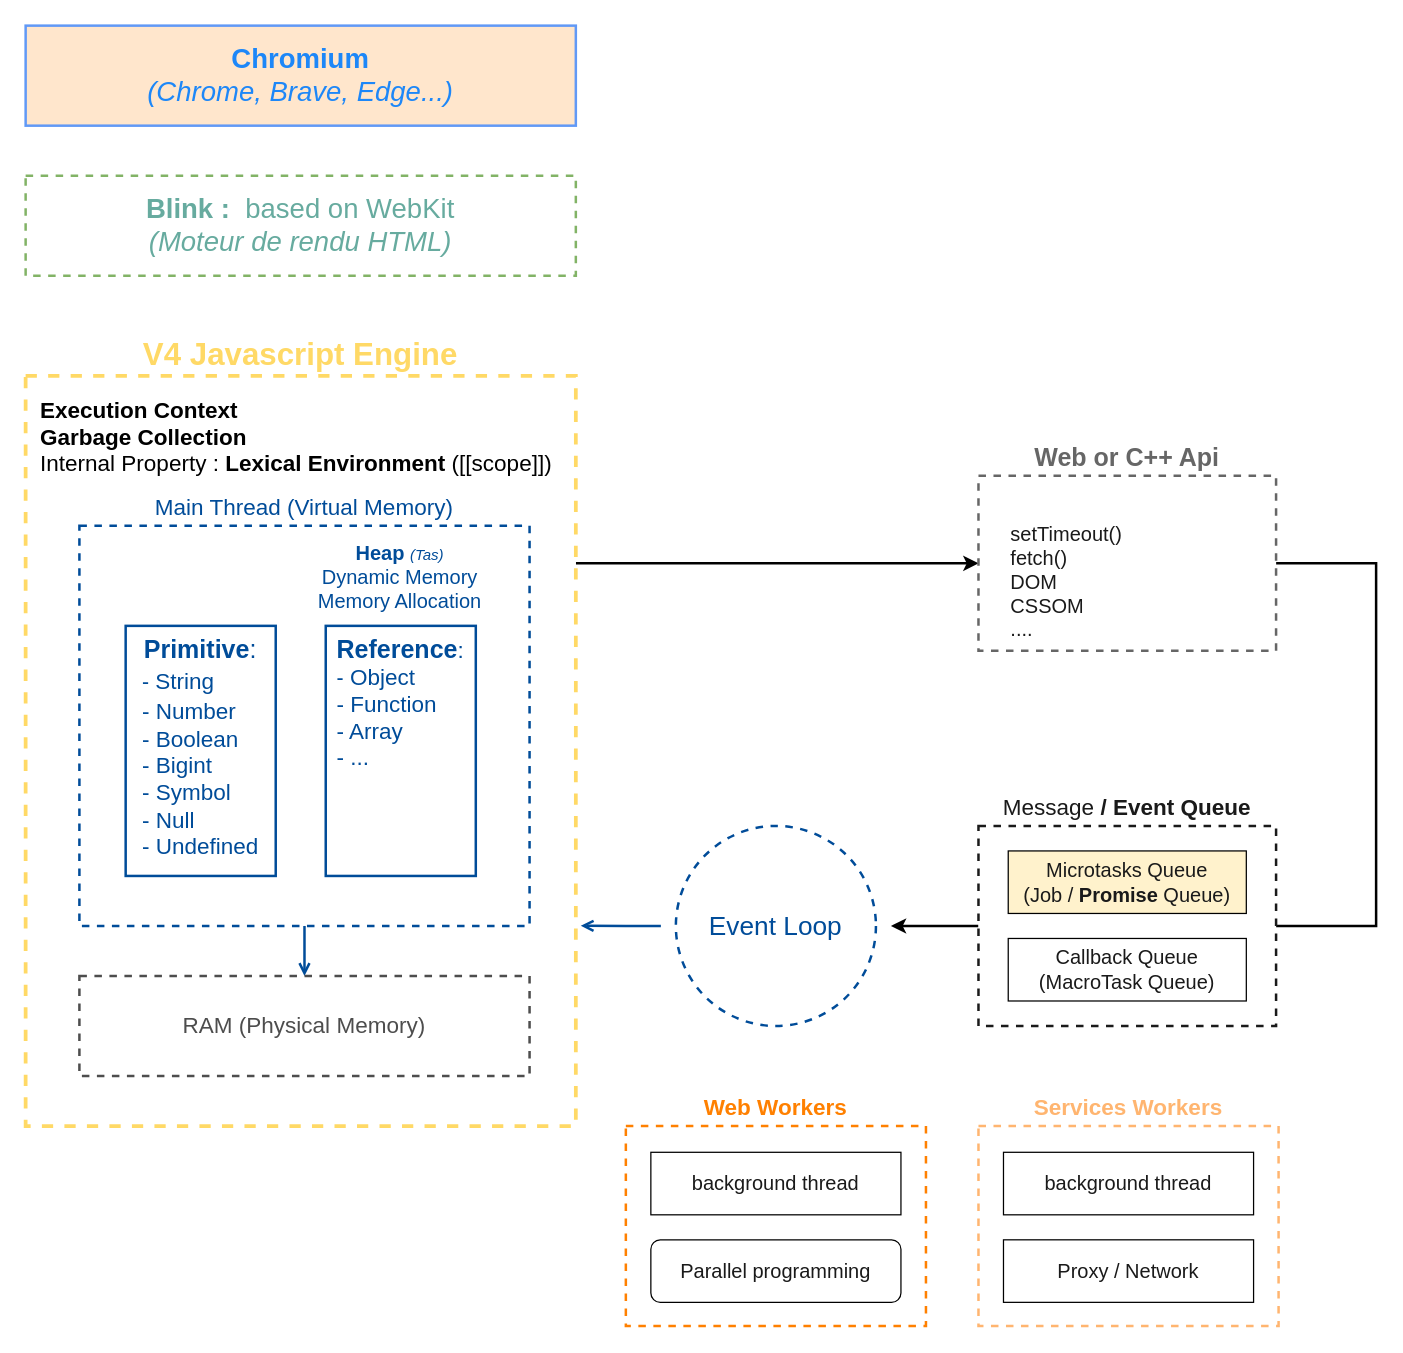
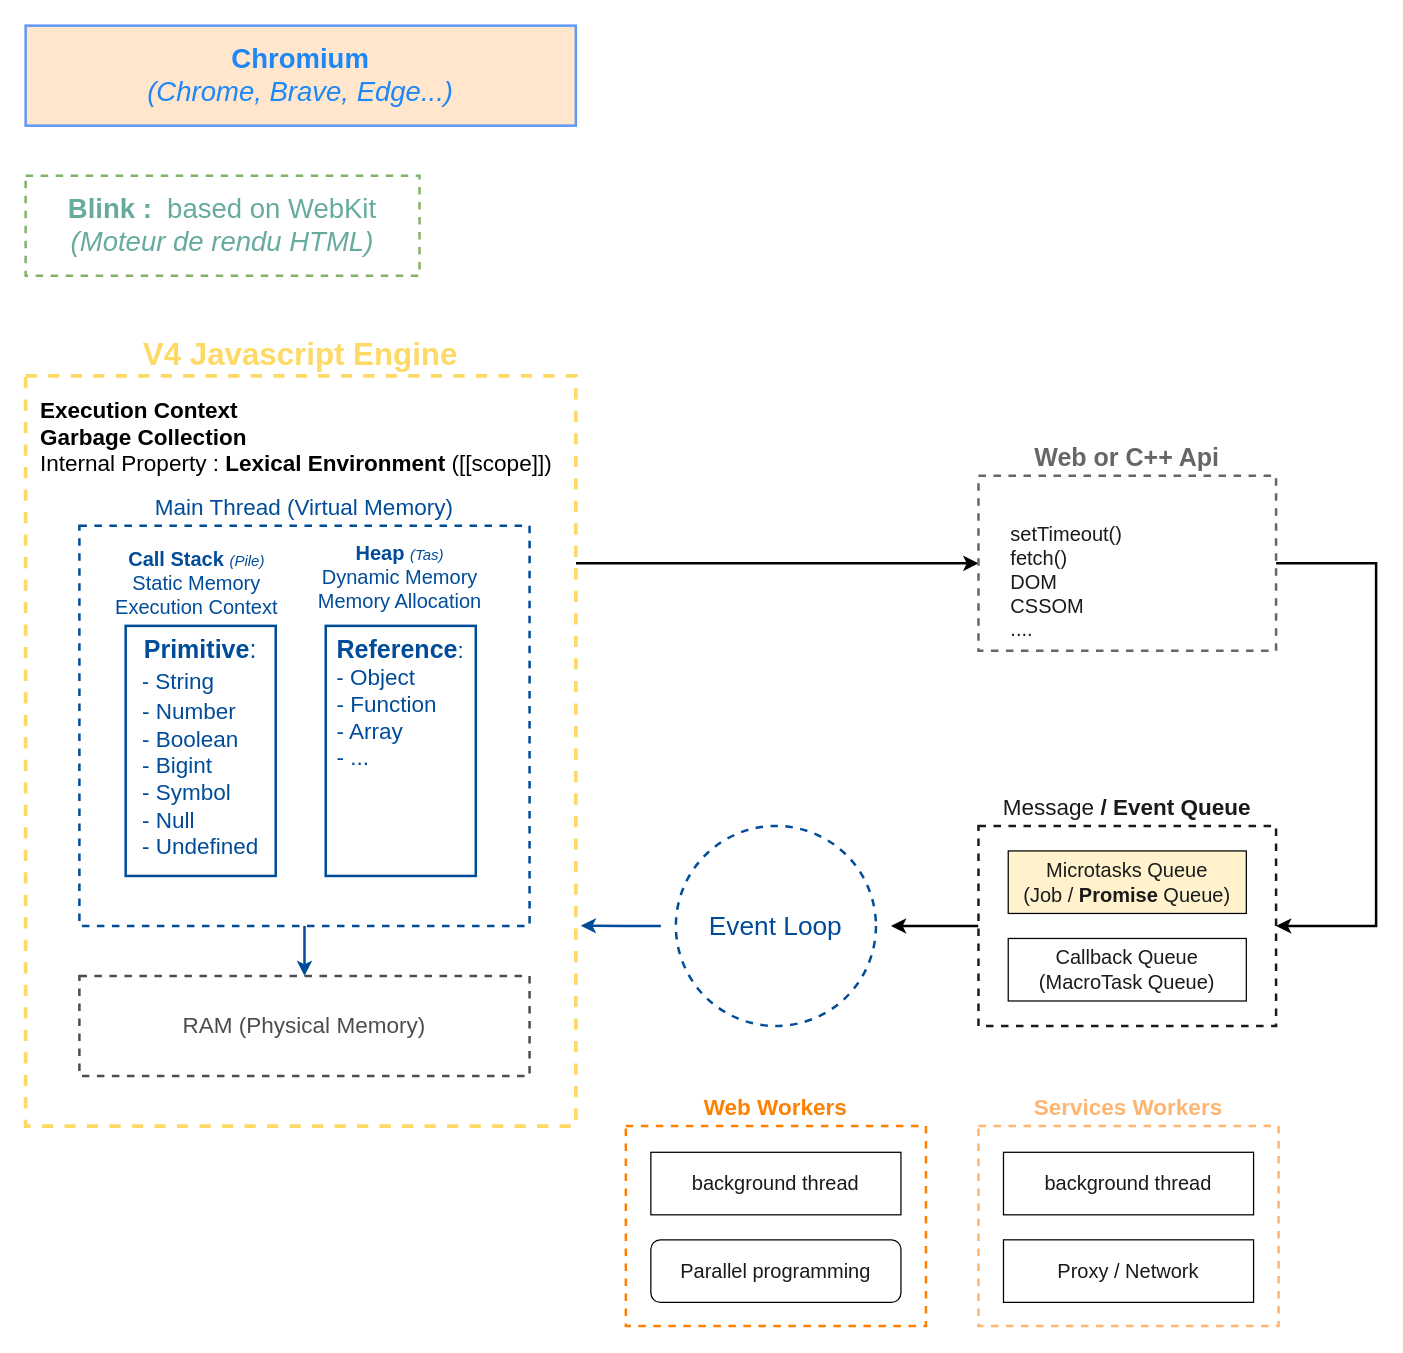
  <mxCell id="0" />
  <mxCell id="1" parent="0" />
  <mxCell id="2" style="edgeStyle=orthogonalEdgeStyle;rounded=0;orthogonalLoop=1;jettySize=auto;html=1;entryX=0;entryY=0.5;entryDx=0;entryDy=0;fontSize=21;exitX=1;exitY=0.25;exitDx=0;exitDy=0;strokeWidth=2;" edge="1" parent="1" source="3" target="18"><mxGeometry relative="1" as="geometry" /></mxCell>
  <mxCell id="3" value="&lt;font size=&quot;1&quot; color=&quot;#ffd966&quot;&gt;&lt;b style=&quot;font-size: 25px;&quot;&gt;V4 Javascript Engine&lt;/b&gt;&lt;/font&gt;" style="rounded=0;whiteSpace=wrap;html=1;fontSize=21;strokeColor=#FFD966;fillStyle=auto;strokeWidth=3;dashed=1;verticalAlign=bottom;labelPosition=center;verticalLabelPosition=top;align=center;fillColor=default;" vertex="1" parent="1"><mxGeometry x="20" y="300" width="440" height="600" as="geometry" /></mxCell>
- <mxCell id="4" value="" style="edgeStyle=orthogonalEdgeStyle;rounded=0;orthogonalLoop=1;jettySize=auto;html=1;entryX=1;entryY=0.5;entryDx=0;entryDy=0;exitX=1;exitY=0.5;exitDx=0;exitDy=0;strokeWidth=2;endArrow=none;" edge="1" parent="1" source="18" target="21"><mxGeometry relative="1" as="geometry"><mxPoint x="1040" y="460" as="sourcePoint" /><Array as="points"><mxPoint x="1100" y="450" /><mxPoint x="1100" y="740" /></Array></mxGeometry></mxCell>
+ <mxCell id="4" value="" style="edgeStyle=orthogonalEdgeStyle;rounded=0;orthogonalLoop=1;jettySize=auto;html=1;entryX=1;entryY=0.5;entryDx=0;entryDy=0;exitX=1;exitY=0.5;exitDx=0;exitDy=0;strokeWidth=2;" edge="1" parent="1" source="18" target="21"><mxGeometry relative="1" as="geometry"><mxPoint x="1040" y="460" as="sourcePoint" /><Array as="points"><mxPoint x="1100" y="450" /><mxPoint x="1100" y="740" /></Array></mxGeometry></mxCell>
  <mxCell id="5" value="&lt;span style=&quot;font-family: &amp;quot;Google Sans&amp;quot;, arial, sans-serif; text-align: left; font-size: 22px;&quot;&gt;&lt;font color=&quot;#1d87f8&quot; style=&quot;font-size: 22px;&quot;&gt;Chromium &lt;br&gt;&lt;span style=&quot;font-weight: normal;&quot;&gt;&lt;i style=&quot;&quot;&gt;(Chrome, Brave, Edge...)&lt;/i&gt;&lt;/span&gt;&lt;/font&gt;&lt;/span&gt;" style="rounded=0;whiteSpace=wrap;html=1;fontSize=22;strokeWidth=2;fontStyle=1;strokeColor=#6199f6;fillColor=#ffe6cc;" vertex="1" parent="1"><mxGeometry x="20" y="20" width="440" height="80" as="geometry" /></mxCell>
  <mxCell id="6" style="edgeStyle=orthogonalEdgeStyle;rounded=0;orthogonalLoop=1;jettySize=auto;html=1;strokeWidth=2;" edge="1" parent="1" source="21" target="8"><mxGeometry relative="1" as="geometry"><mxPoint x="630" y="460" as="targetPoint" /></mxGeometry></mxCell>
- <mxCell id="7" style="edgeStyle=orthogonalEdgeStyle;rounded=0;orthogonalLoop=1;jettySize=auto;html=1;fontSize=21;fontColor=#7EA6E0;entryX=1.009;entryY=0.733;entryDx=0;entryDy=0;strokeColor=#004C99;strokeWidth=2;entryPerimeter=0;endArrow=open;" edge="1" parent="1" source="8" target="3"><mxGeometry relative="1" as="geometry" /></mxCell>
+ <mxCell id="7" style="edgeStyle=orthogonalEdgeStyle;rounded=0;orthogonalLoop=1;jettySize=auto;html=1;fontSize=21;fontColor=#7EA6E0;entryX=1.009;entryY=0.733;entryDx=0;entryDy=0;strokeColor=#004C99;strokeWidth=2;entryPerimeter=0;" edge="1" parent="1" source="8" target="3"><mxGeometry relative="1" as="geometry" /></mxCell>
  <mxCell id="8" value="Event Loop" style="ellipse;whiteSpace=wrap;html=1;aspect=fixed;rounded=0;glass=0;sketch=0;fillStyle=auto;strokeColor=#004C99;strokeWidth=2;fontSize=21;perimeterSpacing=12;fillColor=none;fontColor=#004C99;dashed=1;" vertex="1" parent="1"><mxGeometry x="540" y="660" width="160" height="160" as="geometry" /></mxCell>
  <mxCell id="9" value="&lt;font color=&quot;#000000&quot;&gt;&lt;b&gt;Execution Context&lt;br&gt;Garbage Collection&lt;/b&gt;&lt;br&gt;&lt;/font&gt;&lt;div style=&quot;&quot;&gt;&lt;span style=&quot;background-color: initial;&quot;&gt;&lt;font color=&quot;#000000&quot;&gt;Internal Property : &lt;b&gt;Lexical Environment&lt;/b&gt; ([[scope]])&lt;/font&gt;&lt;/span&gt;&lt;/div&gt;" style="text;html=1;strokeColor=none;fillColor=none;align=left;verticalAlign=middle;whiteSpace=wrap;rounded=0;glass=0;dashed=1;sketch=0;fillStyle=auto;strokeWidth=2;fontSize=18;fontColor=#004C99;" vertex="1" parent="1"><mxGeometry x="30" y="300" width="420" height="100" as="geometry" /></mxCell>
- <mxCell id="10" style="edgeStyle=orthogonalEdgeStyle;rounded=0;orthogonalLoop=1;jettySize=auto;html=1;fontSize=25;strokeWidth=2;strokeColor=#004C99;endArrow=open;" edge="1" parent="1" source="11" target="14"><mxGeometry relative="1" as="geometry" /></mxCell>
+ <mxCell id="10" style="edgeStyle=orthogonalEdgeStyle;rounded=0;orthogonalLoop=1;jettySize=auto;html=1;fontSize=25;strokeWidth=2;strokeColor=#004C99;" edge="1" parent="1" source="11" target="14"><mxGeometry relative="1" as="geometry" /></mxCell>
  <mxCell id="11" value="Main Thread (Virtual Memory)" style="rounded=0;whiteSpace=wrap;html=1;glass=0;dashed=1;sketch=0;fillStyle=auto;strokeColor=#004C99;strokeWidth=2;fontSize=18;fontColor=#004C99;fillColor=none;gradientColor=none;labelPosition=center;verticalLabelPosition=top;align=center;verticalAlign=bottom;" vertex="1" parent="1"><mxGeometry x="63" y="420" width="360" height="320" as="geometry" /></mxCell>
  <mxCell id="12" value="&lt;font style=&quot;font-size: 20px;&quot;&gt;&lt;font style=&quot;font-size: 20px;&quot;&gt;&lt;b style=&quot;&quot;&gt;Primitive&lt;/b&gt;&lt;/font&gt;:&lt;br&gt;&lt;/font&gt;&lt;div style=&quot;text-align: left; font-size: 20px;&quot;&gt;&lt;span style=&quot;background-color: initial;&quot;&gt;&lt;span style=&quot;font-size: 17px;&quot;&gt;-&lt;/span&gt;&lt;font style=&quot;font-size: 18px;&quot;&gt;&lt;font style=&quot;font-size: 18px;&quot;&gt;&amp;nbsp;String&lt;/font&gt;&lt;/font&gt;&lt;/span&gt;&lt;/div&gt;&lt;div style=&quot;text-align: left; font-size: 20px;&quot;&gt;&lt;span style=&quot;background-color: initial;&quot;&gt;&lt;font style=&quot;font-size: 18px;&quot;&gt;&lt;font style=&quot;font-size: 18px;&quot;&gt;- Number&lt;/font&gt;&lt;/font&gt;&lt;/span&gt;&lt;/div&gt;&lt;font style=&quot;font-size: 18px;&quot;&gt;&lt;span style=&quot;background-color: initial;&quot;&gt;&lt;div style=&quot;text-align: left;&quot;&gt;&lt;span style=&quot;background-color: initial;&quot;&gt;&lt;font style=&quot;font-size: 18px;&quot;&gt;- Boolean&lt;/font&gt;&lt;/span&gt;&lt;/div&gt;&lt;/span&gt;&lt;span style=&quot;background-color: initial;&quot;&gt;&lt;div style=&quot;text-align: left;&quot;&gt;&lt;span style=&quot;background-color: initial;&quot;&gt;&lt;font style=&quot;font-size: 18px;&quot;&gt;- Bigint&lt;/font&gt;&lt;/span&gt;&lt;/div&gt;&lt;/span&gt;&lt;span style=&quot;background-color: initial;&quot;&gt;&lt;div style=&quot;text-align: left;&quot;&gt;&lt;span style=&quot;background-color: initial;&quot;&gt;- Symbol&lt;/span&gt;&lt;/div&gt;&lt;/span&gt;&lt;span style=&quot;background-color: initial;&quot;&gt;&lt;div style=&quot;text-align: left;&quot;&gt;&lt;span style=&quot;background-color: initial;&quot;&gt;- Null&lt;/span&gt;&lt;/div&gt;&lt;/span&gt;&lt;span style=&quot;background-color: initial;&quot;&gt;&lt;div style=&quot;text-align: left;&quot;&gt;&lt;span style=&quot;background-color: initial;&quot;&gt;- Undefined&lt;/span&gt;&lt;/div&gt;&lt;/span&gt;&lt;/font&gt;" style="rounded=0;whiteSpace=wrap;html=1;glass=0;sketch=0;fillStyle=auto;strokeColor=#004C99;strokeWidth=2;fontSize=18;fontColor=#004C99;fillColor=none;gradientColor=none;verticalAlign=top;" vertex="1" parent="1"><mxGeometry x="100" y="500" width="120" height="200" as="geometry" /></mxCell>
  <mxCell id="13" value="&lt;b&gt;&lt;font style=&quot;font-size: 20px;&quot;&gt;Reference&lt;/font&gt;&lt;/b&gt;:&lt;br&gt;&lt;div style=&quot;text-align: left;&quot;&gt;&lt;span style=&quot;background-color: initial;&quot;&gt;&lt;span style=&quot;font-size: 17px;&quot;&gt;-&lt;/span&gt;&lt;font style=&quot;font-size: 18px;&quot;&gt;&lt;font style=&quot;font-size: 18px;&quot;&gt; &lt;/font&gt;&lt;font style=&quot;font-size: 18px;&quot;&gt;Object&lt;/font&gt;&lt;/font&gt;&lt;/span&gt;&lt;/div&gt;&lt;font style=&quot;font-size: 18px;&quot;&gt;&lt;span style=&quot;background-color: initial;&quot;&gt;&lt;div style=&quot;text-align: left;&quot;&gt;&lt;span style=&quot;background-color: initial;&quot;&gt;&lt;font style=&quot;font-size: 18px;&quot;&gt;- Function&lt;/font&gt;&lt;/span&gt;&lt;/div&gt;&lt;/span&gt;&lt;span style=&quot;background-color: initial;&quot;&gt;&lt;div style=&quot;text-align: left;&quot;&gt;&lt;span style=&quot;background-color: initial;&quot;&gt;&lt;font style=&quot;font-size: 18px;&quot;&gt;- Array&lt;/font&gt;&lt;/span&gt;&lt;/div&gt;&lt;/span&gt;&lt;span style=&quot;background-color: initial;&quot;&gt;&lt;div style=&quot;text-align: left;&quot;&gt;&lt;span style=&quot;background-color: initial;&quot;&gt;- ...&lt;/span&gt;&lt;/div&gt;&lt;/span&gt;&lt;/font&gt;" style="rounded=0;whiteSpace=wrap;html=1;glass=0;sketch=0;fillStyle=auto;strokeColor=#004C99;strokeWidth=2;fontSize=18;fontColor=#004C99;fillColor=none;gradientColor=none;verticalAlign=top;" vertex="1" parent="1"><mxGeometry x="260" y="500" width="120" height="200" as="geometry" /></mxCell>
  <mxCell id="14" value="&lt;font color=&quot;#4d4d4d&quot;&gt;RAM (Physical Memory)&lt;/font&gt;" style="rounded=0;whiteSpace=wrap;html=1;glass=0;sketch=0;fillStyle=auto;strokeColor=#4D4D4D;strokeWidth=2;fontSize=18;fontColor=#004C99;fillColor=none;gradientColor=none;dashed=1;" vertex="1" parent="1"><mxGeometry x="63" y="780" width="360" height="80" as="geometry" /></mxCell>
+ <mxCell id="15" value="&lt;b&gt;Call Stack&amp;nbsp;&lt;/b&gt;&lt;i&gt;&lt;font style=&quot;font-size: 12px;&quot;&gt;(Pile)&lt;/font&gt;&lt;/i&gt;&lt;br&gt;&lt;div style=&quot;text-align: center;&quot;&gt;&lt;span style=&quot;background-color: initial; text-align: left;&quot;&gt;Static Memory&lt;/span&gt;&lt;/div&gt;&lt;div style=&quot;text-align: left; font-size: 16px;&quot;&gt;&lt;span style=&quot;background-color: initial; font-size: 16px;&quot;&gt;Execution Context&lt;/span&gt;&lt;/div&gt;" style="text;html=1;strokeColor=none;fillColor=none;align=center;verticalAlign=middle;whiteSpace=wrap;rounded=0;glass=0;dashed=1;sketch=0;fillStyle=auto;strokeWidth=2;fontSize=16;fontColor=#004C99;" vertex="1" parent="1"><mxGeometry x="82" y="434" width="150" height="64" as="geometry" /></mxCell>
  <mxCell id="16" value="&lt;b&gt;Heap&amp;nbsp;&lt;/b&gt;&lt;i&gt;&lt;font style=&quot;font-size: 12px;&quot;&gt;(Tas)&lt;/font&gt;&lt;/i&gt;&lt;br&gt;Dynamic Memory&lt;br&gt;Memory Allocation" style="text;html=1;strokeColor=none;fillColor=none;align=center;verticalAlign=middle;whiteSpace=wrap;rounded=0;glass=0;dashed=1;sketch=0;fillStyle=auto;strokeWidth=2;fontSize=16;fontColor=#004C99;" vertex="1" parent="1"><mxGeometry x="241" y="423" width="157" height="75" as="geometry" /></mxCell>
  <mxCell id="17" value="" style="group" connectable="0" vertex="1" parent="1"><mxGeometry x="782" y="380" width="238" height="140" as="geometry" /></mxCell>
  <mxCell id="18" value="&lt;span style=&quot;font-family: &amp;quot;Google Sans&amp;quot;, arial, sans-serif; text-align: left;&quot;&gt;&lt;font size=&quot;1&quot; style=&quot;&quot;&gt;&lt;b style=&quot;font-size: 20px;&quot;&gt;Web or C++ Api&lt;/b&gt;&lt;/font&gt;&lt;/span&gt;" style="rounded=0;whiteSpace=wrap;html=1;labelPosition=center;verticalLabelPosition=top;align=center;verticalAlign=bottom;fillColor=default;fontColor=#666666;strokeColor=#666666;dashed=1;strokeWidth=2;" vertex="1" parent="17"><mxGeometry width="238" height="140" as="geometry" /></mxCell>
  <mxCell id="19" value="&lt;font color=&quot;#1a1a1a&quot;&gt;setTimeout()&lt;br&gt;fetch()&lt;br&gt;DOM&lt;br&gt;CSSOM&lt;br&gt;....&lt;/font&gt;" style="text;html=1;strokeColor=none;fillColor=none;align=left;verticalAlign=middle;whiteSpace=wrap;rounded=0;glass=0;dashed=1;sketch=0;fillStyle=auto;strokeWidth=2;fontSize=16;fontColor=#004C99;" vertex="1" parent="17"><mxGeometry x="23.8" y="45" width="166.6" height="80" as="geometry" /></mxCell>
  <mxCell id="20" value="" style="group;fillColor=default;" connectable="0" vertex="1" parent="1"><mxGeometry x="782" y="660" width="238" height="160" as="geometry" /></mxCell>
  <mxCell id="21" value="&lt;span style=&quot;font-family: &amp;quot;Google Sans&amp;quot;, arial, sans-serif; text-align: left;&quot;&gt;&lt;font color=&quot;#1a1a1a&quot; style=&quot;font-size: 18px;&quot;&gt;Message&lt;b&gt; / Event Queue&lt;/b&gt;&lt;/font&gt;&lt;/span&gt;" style="rounded=0;whiteSpace=wrap;html=1;labelPosition=center;verticalLabelPosition=top;align=center;verticalAlign=bottom;dashed=1;strokeWidth=2;strokeColor=#1A1A1A;fillColor=none;" vertex="1" parent="20"><mxGeometry width="238" height="160" as="geometry" /></mxCell>
  <mxCell id="22" value="Microtasks Queue&lt;br&gt;(Job / &lt;b&gt;Promise &lt;/b&gt;Queue)" style="rounded=0;whiteSpace=wrap;html=1;fontSize=16;fontColor=#1A1A1A;fillColor=#fff2cc;" vertex="1" parent="20"><mxGeometry x="23.8" y="20" width="190.4" height="50" as="geometry" /></mxCell>
  <mxCell id="23" value="Callback Queue&lt;br&gt;(MacroTask Queue)" style="rounded=0;whiteSpace=wrap;html=1;fontSize=16;fontColor=#1A1A1A;" vertex="1" parent="20"><mxGeometry x="23.8" y="90" width="190.4" height="50" as="geometry" /></mxCell>
  <mxCell id="24" value="&lt;span style=&quot;font-family: &amp;quot;Google Sans&amp;quot;, arial, sans-serif; text-align: left;&quot;&gt;&lt;font color=&quot;#ff8000&quot; style=&quot;font-size: 18px;&quot;&gt;&lt;b style=&quot;&quot;&gt;Web Workers&lt;/b&gt;&lt;/font&gt;&lt;/span&gt;" style="rounded=0;whiteSpace=wrap;html=1;labelPosition=center;verticalLabelPosition=top;align=center;verticalAlign=bottom;dashed=1;strokeWidth=2;strokeColor=#FF8000;fillColor=none;" vertex="1" parent="1"><mxGeometry x="500" y="900" width="240" height="160" as="geometry" /></mxCell>
  <mxCell id="25" value="background thread" style="rounded=0;whiteSpace=wrap;html=1;fontSize=16;fontColor=#1A1A1A;" vertex="1" parent="1"><mxGeometry x="520" y="921" width="200" height="50" as="geometry" /></mxCell>
  <mxCell id="26" value="Parallel programming" style="whiteSpace=wrap;html=1;fontSize=16;fontColor=#1A1A1A;rounded=1;" vertex="1" parent="1"><mxGeometry x="520" y="991" width="200" height="50" as="geometry" /></mxCell>
  <mxCell id="27" value="&lt;span style=&quot;font-family: &amp;quot;Google Sans&amp;quot;, arial, sans-serif; text-align: left;&quot;&gt;&lt;font color=&quot;#ffb570&quot; style=&quot;font-size: 18px;&quot;&gt;&lt;b style=&quot;&quot;&gt;Services Workers&lt;/b&gt;&lt;/font&gt;&lt;/span&gt;" style="rounded=0;whiteSpace=wrap;html=1;labelPosition=center;verticalLabelPosition=top;align=center;verticalAlign=bottom;dashed=1;strokeWidth=2;strokeColor=#FFB570;fillColor=none;" vertex="1" parent="1"><mxGeometry x="782" y="900" width="240" height="160" as="geometry" /></mxCell>
  <mxCell id="28" value="background thread" style="rounded=0;whiteSpace=wrap;html=1;fontSize=16;fontColor=#1A1A1A;" vertex="1" parent="1"><mxGeometry x="802" y="921" width="200" height="50" as="geometry" /></mxCell>
  <mxCell id="29" value="Proxy / Network" style="rounded=0;whiteSpace=wrap;html=1;fontSize=16;fontColor=#1A1A1A;" vertex="1" parent="1"><mxGeometry x="802" y="991" width="200" height="50" as="geometry" /></mxCell>
- <mxCell id="30" value="&lt;span style=&quot;color: rgb(103, 171, 159); font-family: &amp;quot;Google Sans&amp;quot;, arial, sans-serif; text-align: left;&quot;&gt;Blink :&amp;nbsp;&amp;nbsp;&lt;span style=&quot;font-weight: normal;&quot;&gt;based on WebKit&lt;/span&gt;&lt;/span&gt;&lt;br style=&quot;color: rgb(103, 171, 159); font-family: &amp;quot;Google Sans&amp;quot;, arial, sans-serif; text-align: left;&quot;&gt;&lt;span style=&quot;color: rgb(103, 171, 159); font-family: &amp;quot;Google Sans&amp;quot;, arial, sans-serif; text-align: left; font-weight: normal;&quot;&gt;&lt;i&gt;(Moteur de rendu HTML)&lt;/i&gt;&lt;/span&gt;" style="rounded=0;whiteSpace=wrap;html=1;fontSize=22;strokeWidth=2;fontStyle=1;fillColor=default;strokeColor=#82b366;dashed=1;" vertex="1" parent="1"><mxGeometry x="20" y="140" width="440" height="80" as="geometry" /></mxCell>
+ <mxCell id="30" value="&lt;span style=&quot;color: rgb(103, 171, 159); font-family: &amp;quot;Google Sans&amp;quot;, arial, sans-serif; text-align: left;&quot;&gt;Blink :&amp;nbsp;&amp;nbsp;&lt;span style=&quot;font-weight: normal;&quot;&gt;based on WebKit&lt;/span&gt;&lt;/span&gt;&lt;br style=&quot;color: rgb(103, 171, 159); font-family: &amp;quot;Google Sans&amp;quot;, arial, sans-serif; text-align: left;&quot;&gt;&lt;span style=&quot;color: rgb(103, 171, 159); font-family: &amp;quot;Google Sans&amp;quot;, arial, sans-serif; text-align: left; font-weight: normal;&quot;&gt;&lt;i&gt;(Moteur de rendu HTML)&lt;/i&gt;&lt;/span&gt;" style="rounded=0;whiteSpace=wrap;html=1;fontSize=22;strokeWidth=2;fontStyle=1;fillColor=default;strokeColor=#82b366;dashed=1;" vertex="1" parent="1"><mxGeometry x="20" y="140" width="315" height="80" as="geometry" /></mxCell>
